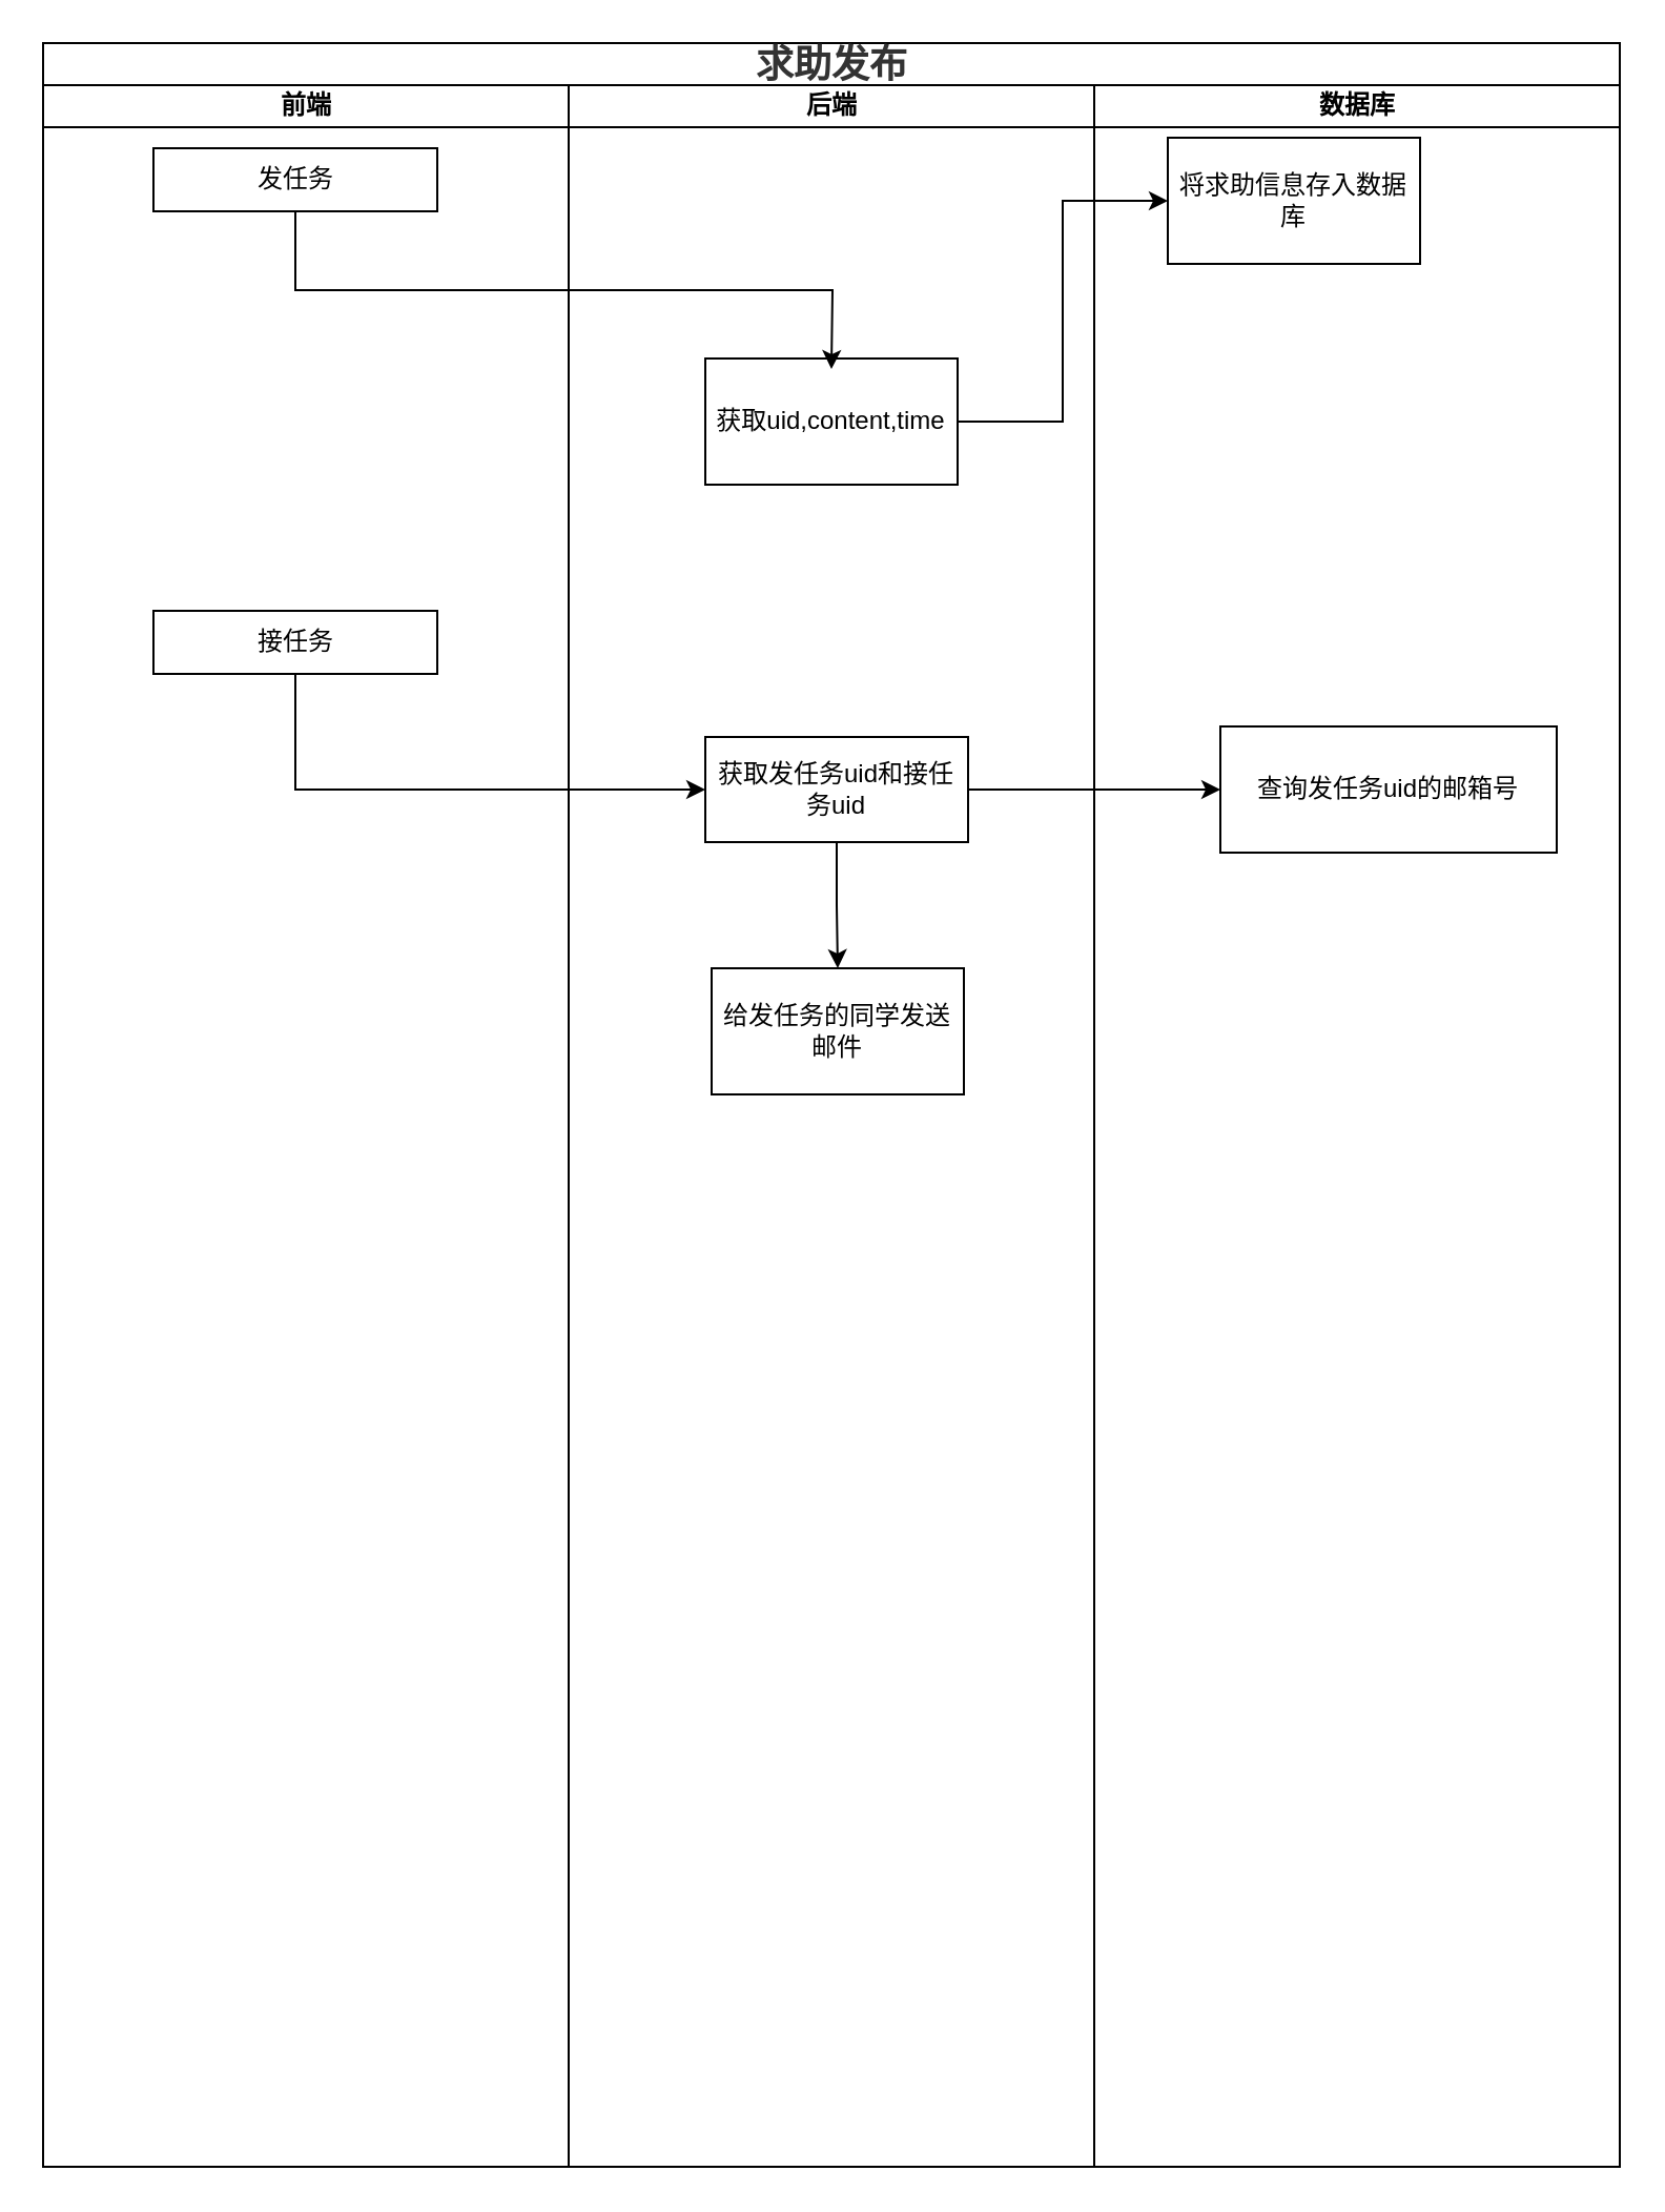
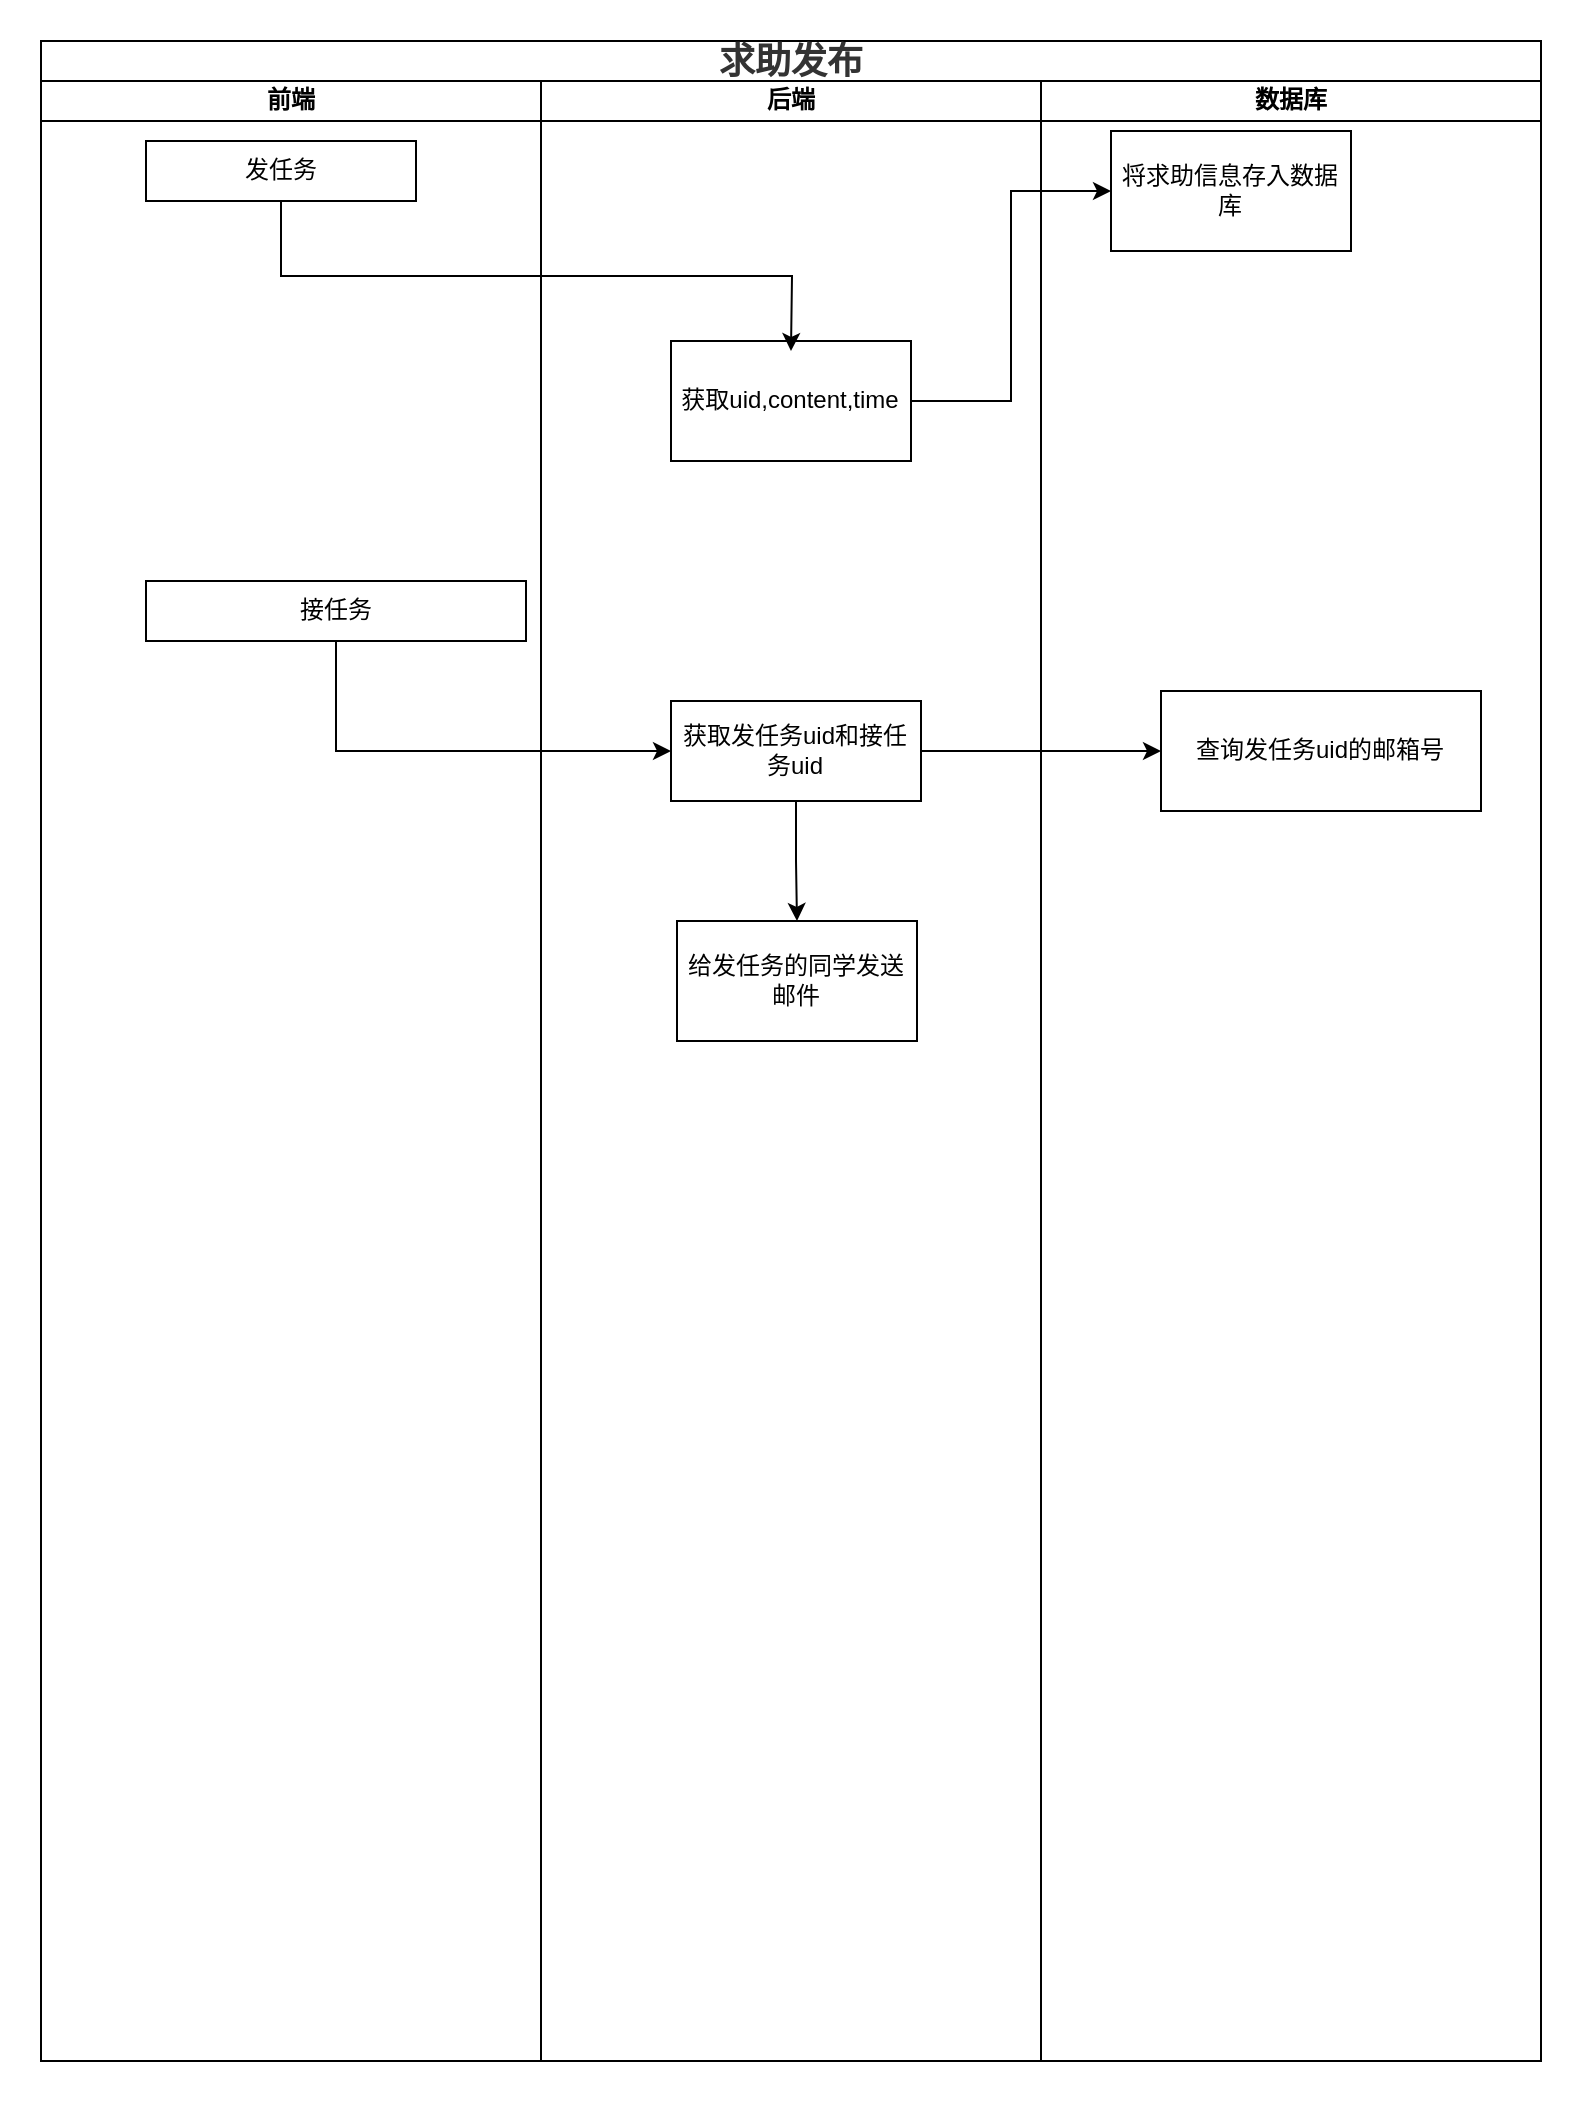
  <mxCell id="0" />
  <mxCell id="1" parent="0" />
  <mxCell id="2" value="&lt;h3 class=&quot;md-end-block md-heading md-focus&quot; style=&quot;box-sizing: border-box ; font-size: 1.5em ; margin-top: 1rem ; margin-bottom: 1rem ; position: relative ; line-height: 1.43 ; cursor: text ; color: rgb(51 , 51 , 51) ; font-family: &amp;#34;open sans&amp;#34; , &amp;#34;clear sans&amp;#34; , &amp;#34;helvetica neue&amp;#34; , &amp;#34;helvetica&amp;#34; , &amp;#34;arial&amp;#34; , &amp;#34;segoe ui emoji&amp;#34; , sans-serif&quot;&gt;&lt;span class=&quot;md-plain md-expand&quot; style=&quot;box-sizing: border-box&quot;&gt;求助发布&lt;/span&gt;&lt;/h3&gt;" style="swimlane;html=1;childLayout=stackLayout;startSize=20;rounded=0;shadow=0;comic=0;labelBackgroundColor=none;strokeWidth=1;fontFamily=Verdana;fontSize=12;align=center;" vertex="1" parent="1"><mxGeometry x="20" y="20" width="750" height="1010" as="geometry" /></mxCell>
  <mxCell id="3" value="前端" style="swimlane;html=1;startSize=20;" vertex="1" parent="2"><mxGeometry y="20" width="250" height="990" as="geometry" /></mxCell>
  <mxCell id="4" value="发任务" style="rounded=0;whiteSpace=wrap;html=1;" vertex="1" parent="3"><mxGeometry x="52.5" y="30" width="135" height="30" as="geometry" /></mxCell>
- <mxCell id="5" value="接任务" style="rounded=0;whiteSpace=wrap;html=1;" vertex="1" parent="3"><mxGeometry x="52.5" y="250" width="135" height="30" as="geometry" /></mxCell>
+ <mxCell id="5" value="接任务" style="rounded=0;whiteSpace=wrap;html=1;" vertex="1" parent="3"><mxGeometry x="52.5" y="250" width="190" height="30" as="geometry" /></mxCell>
  <mxCell id="6" value="后端" style="swimlane;html=1;startSize=20;" vertex="1" parent="2"><mxGeometry x="250" y="20" width="250" height="990" as="geometry" /></mxCell>
  <mxCell id="7" value="获取uid,content,time" style="rounded=0;whiteSpace=wrap;html=1;" vertex="1" parent="6"><mxGeometry x="65" y="130" width="120" height="60" as="geometry" /></mxCell>
  <mxCell id="8" style="edgeStyle=orthogonalEdgeStyle;rounded=0;orthogonalLoop=1;jettySize=auto;html=1;exitX=0.5;exitY=1;exitDx=0;exitDy=0;entryX=0.5;entryY=0;entryDx=0;entryDy=0;" edge="1" parent="6" source="9" target="10"><mxGeometry relative="1" as="geometry" /></mxCell>
  <mxCell id="9" value="获取发任务uid和接任务uid" style="rounded=0;whiteSpace=wrap;html=1;" vertex="1" parent="6"><mxGeometry x="65" y="310" width="125" height="50" as="geometry" /></mxCell>
  <mxCell id="10" value="给发任务的同学发送邮件" style="rounded=0;whiteSpace=wrap;html=1;" vertex="1" parent="6"><mxGeometry x="68" y="420" width="120" height="60" as="geometry" /></mxCell>
  <mxCell id="11" value="数据库" style="swimlane;html=1;startSize=20;" vertex="1" parent="2"><mxGeometry x="500" y="20" width="250" height="990" as="geometry" /></mxCell>
  <mxCell id="12" value="将求助信息存入数据库" style="rounded=0;whiteSpace=wrap;html=1;" vertex="1" parent="11"><mxGeometry x="35" y="25" width="120" height="60" as="geometry" /></mxCell>
  <mxCell id="13" value="查询发任务uid的邮箱号" style="rounded=0;whiteSpace=wrap;html=1;" vertex="1" parent="11"><mxGeometry x="60" y="305" width="160" height="60" as="geometry" /></mxCell>
  <mxCell id="14" style="edgeStyle=orthogonalEdgeStyle;rounded=0;orthogonalLoop=1;jettySize=auto;html=1;exitX=0.5;exitY=1;exitDx=0;exitDy=0;entryX=0.5;entryY=0;entryDx=0;entryDy=0;" edge="1" parent="2" source="4"><mxGeometry relative="1" as="geometry"><mxPoint x="375" y="155" as="targetPoint" /></mxGeometry></mxCell>
  <mxCell id="15" style="edgeStyle=orthogonalEdgeStyle;rounded=0;orthogonalLoop=1;jettySize=auto;html=1;exitX=1;exitY=0.5;exitDx=0;exitDy=0;entryX=0;entryY=0.5;entryDx=0;entryDy=0;" edge="1" parent="2" source="7" target="12"><mxGeometry relative="1" as="geometry" /></mxCell>
  <mxCell id="16" style="edgeStyle=orthogonalEdgeStyle;rounded=0;orthogonalLoop=1;jettySize=auto;html=1;exitX=1;exitY=0.5;exitDx=0;exitDy=0;" edge="1" parent="2" source="9" target="13"><mxGeometry relative="1" as="geometry" /></mxCell>
  <mxCell id="17" style="edgeStyle=orthogonalEdgeStyle;rounded=0;orthogonalLoop=1;jettySize=auto;html=1;exitX=0.5;exitY=1;exitDx=0;exitDy=0;entryX=0;entryY=0.5;entryDx=0;entryDy=0;" edge="1" parent="2" source="5" target="9"><mxGeometry relative="1" as="geometry" /></mxCell>
